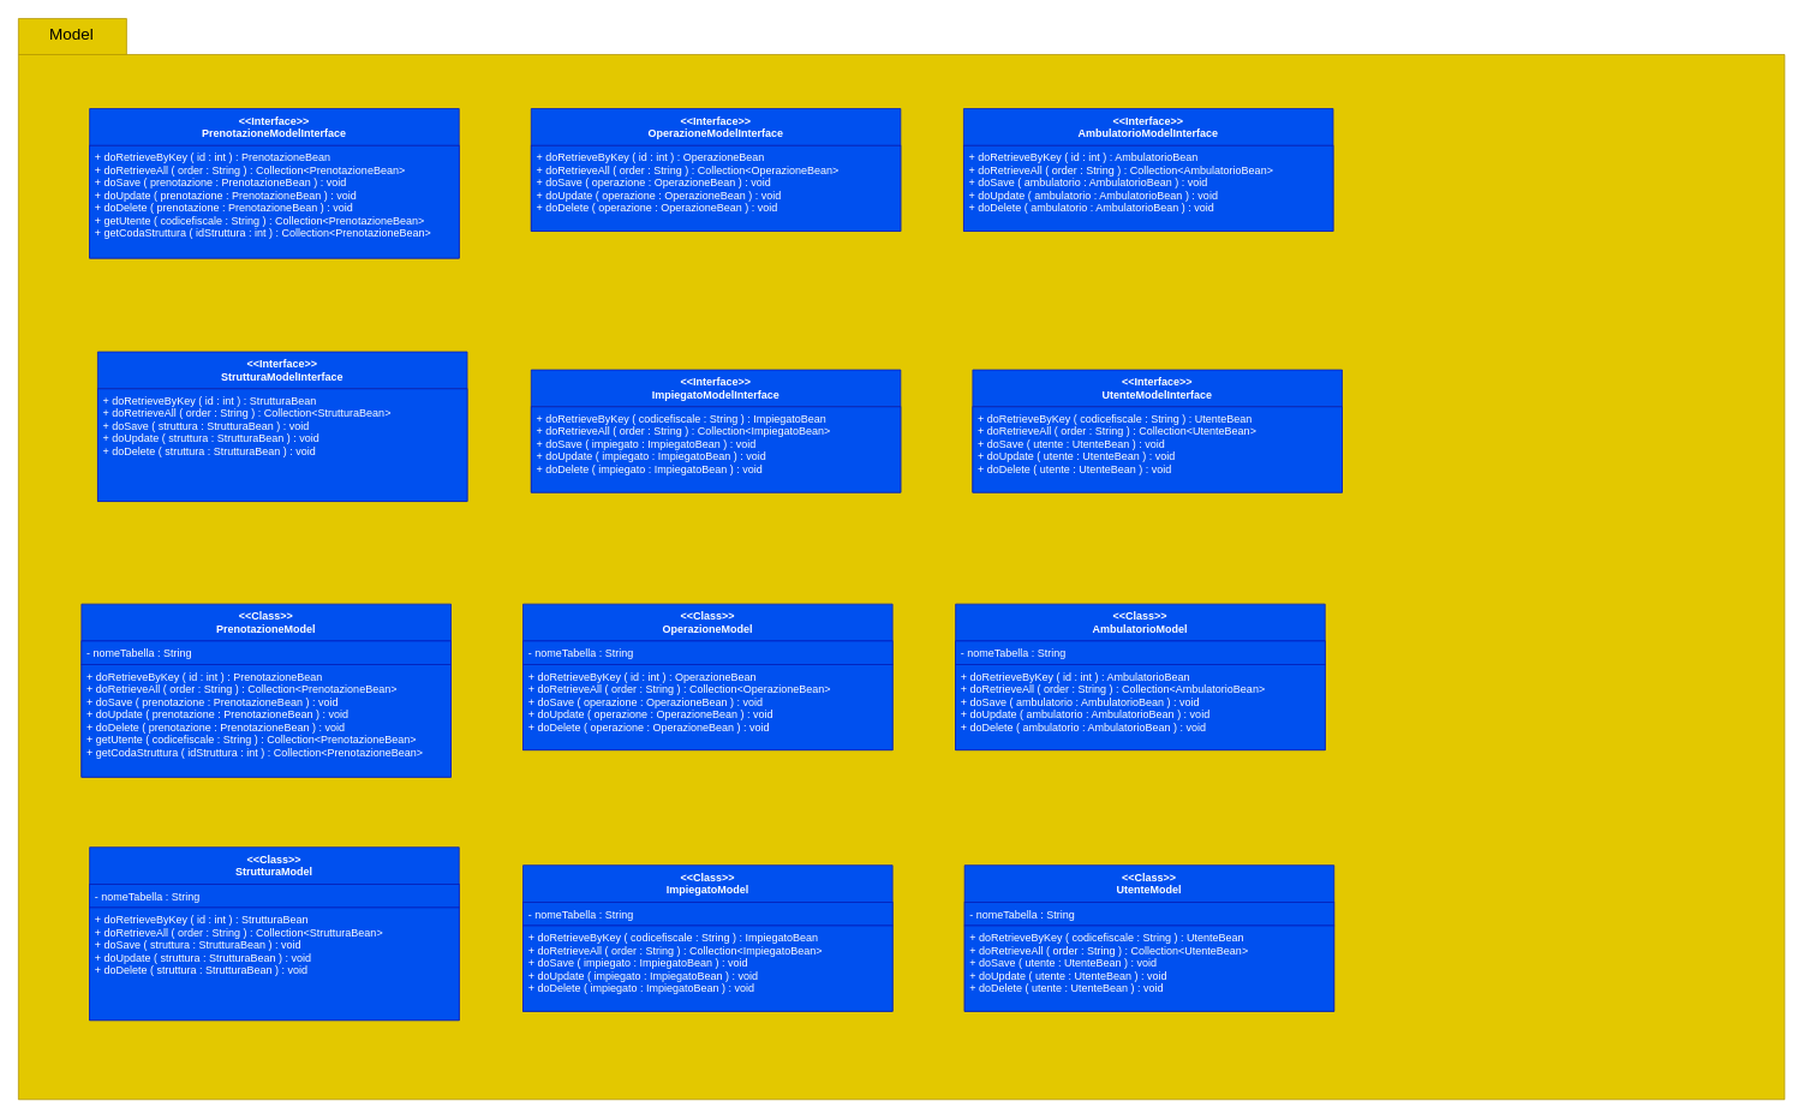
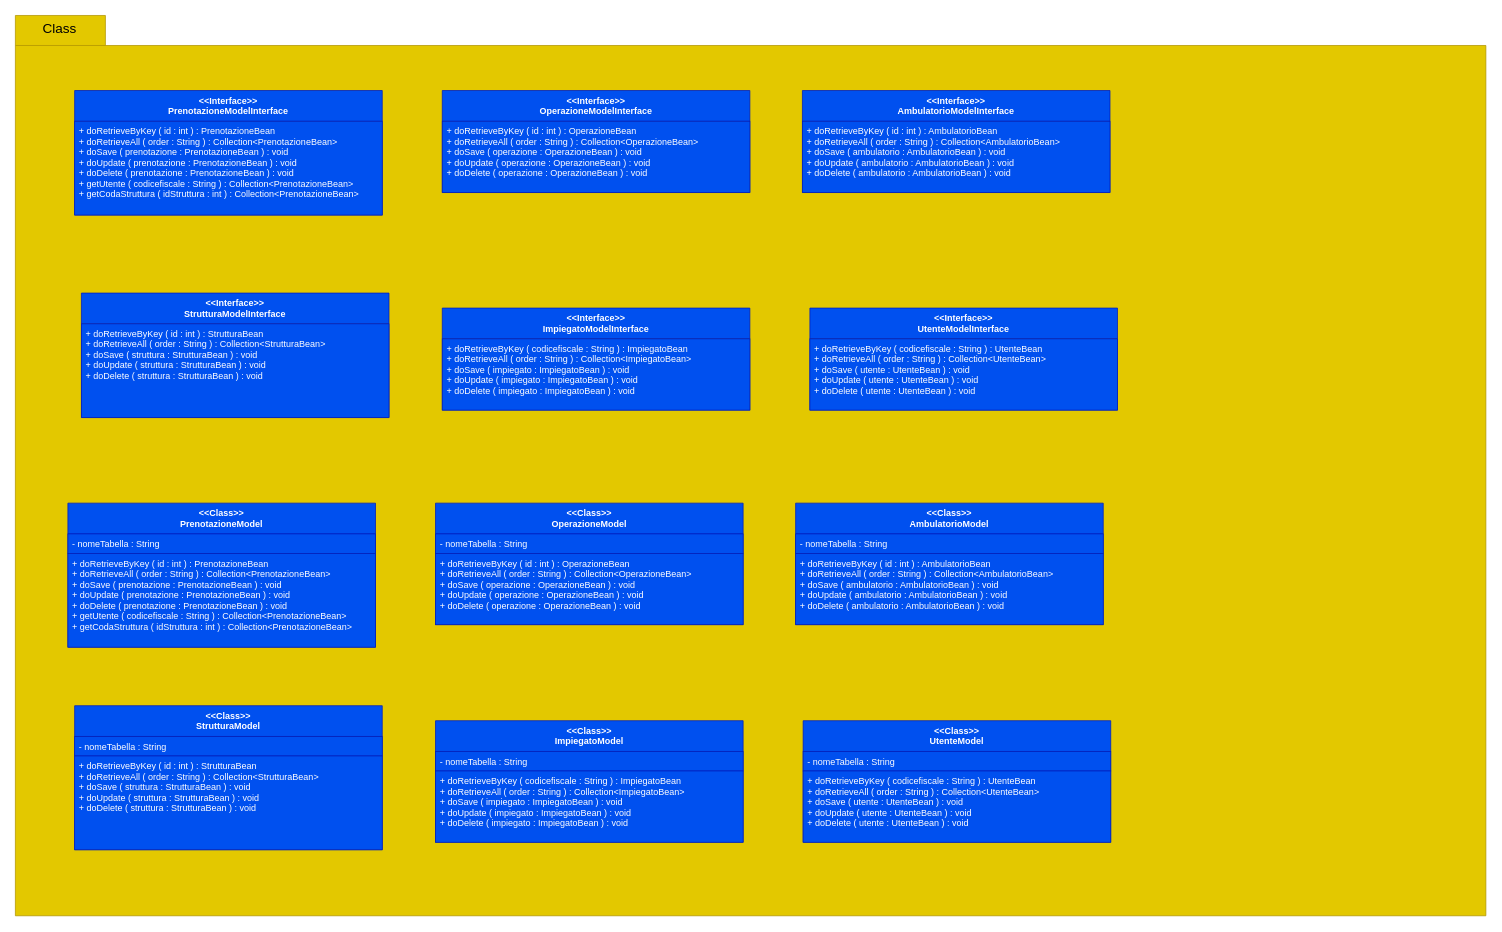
  <mxCell id="0" />
  <mxCell id="1" parent="0" />
  <mxCell id="2" value="" style="shape=folder;fontStyle=1;spacingTop=10;tabWidth=100;tabHeight=40;tabPosition=left;html=1;fillColor=#e3c800;strokeColor=#B09500;fontColor=#ffffff;" vertex="1" parent="1"><mxGeometry x="20" y="20" width="1960" height="1200" as="geometry" /></mxCell>
- <mxCell id="3" value="&lt;font style=&quot;font-size: 18px&quot;&gt;Model&lt;/font&gt;" style="text;html=1;strokeColor=none;fillColor=none;align=center;verticalAlign=middle;whiteSpace=wrap;rounded=0;" vertex="1" parent="1"><mxGeometry x="59" y="28" width="40" height="20" as="geometry" /></mxCell>
+ <mxCell id="3" value="&lt;font style=&quot;font-size: 18px&quot;&gt;Class&lt;/font&gt;" style="text;html=1;strokeColor=none;fillColor=none;align=center;verticalAlign=middle;whiteSpace=wrap;rounded=0;" vertex="1" parent="1"><mxGeometry x="59" y="28" width="40" height="20" as="geometry" /></mxCell>
  <mxCell id="4" value="&lt;&lt;Class&gt;&gt;&#10;PrenotazioneModel" style="swimlane;fontStyle=1;align=center;verticalAlign=top;childLayout=stackLayout;horizontal=1;startSize=41;horizontalStack=0;resizeParent=1;resizeParentMax=0;resizeLast=0;collapsible=1;marginBottom=0;fillColor=#0050ef;strokeColor=#001DBC;fontColor=#ffffff;" vertex="1" parent="1"><mxGeometry x="90" y="670" width="410" height="192" as="geometry" /></mxCell>
  <mxCell id="5" value="- nomeTabella : String" style="text;strokeColor=#001DBC;fillColor=#0050ef;align=left;verticalAlign=top;spacingLeft=4;spacingRight=4;overflow=hidden;rotatable=0;points=[[0,0.5],[1,0.5]];portConstraint=eastwest;fontColor=#ffffff;" vertex="1" parent="4"><mxGeometry y="41" width="410" height="26" as="geometry" /></mxCell>
  <mxCell id="6" value="+ doRetrieveByKey ( id : int ) : PrenotazioneBean&#10;+ doRetrieveAll ( order : String ) : Collection&lt;PrenotazioneBean&gt;&#10;+ doSave ( prenotazione : PrenotazioneBean ) : void&#10;+ doUpdate ( prenotazione : PrenotazioneBean ) : void&#10;+ doDelete ( prenotazione : PrenotazioneBean ) : void&#10;+ getUtente ( codicefiscale : String ) : Collection&lt;PrenotazioneBean&gt;&#10;+ getCodaStruttura ( idStruttura : int ) : Collection&lt;PrenotazioneBean&gt;" style="text;strokeColor=#001DBC;fillColor=#0050ef;align=left;verticalAlign=top;spacingLeft=4;spacingRight=4;overflow=hidden;rotatable=0;points=[[0,0.5],[1,0.5]];portConstraint=eastwest;fontColor=#ffffff;" vertex="1" parent="4"><mxGeometry y="67" width="410" height="125" as="geometry" /></mxCell>
  <mxCell id="7" value="&lt;&lt;Class&gt;&gt;&#10;StrutturaModel" style="swimlane;fontStyle=1;align=center;verticalAlign=top;childLayout=stackLayout;horizontal=1;startSize=41;horizontalStack=0;resizeParent=1;resizeParentMax=0;resizeLast=0;collapsible=1;marginBottom=0;fillColor=#0050ef;strokeColor=#001DBC;fontColor=#ffffff;" vertex="1" parent="1"><mxGeometry x="99" y="940" width="410" height="192" as="geometry" /></mxCell>
  <mxCell id="8" value="- nomeTabella : String" style="text;strokeColor=#001DBC;fillColor=#0050ef;align=left;verticalAlign=top;spacingLeft=4;spacingRight=4;overflow=hidden;rotatable=0;points=[[0,0.5],[1,0.5]];portConstraint=eastwest;fontColor=#ffffff;" vertex="1" parent="7"><mxGeometry y="41" width="410" height="26" as="geometry" /></mxCell>
  <mxCell id="9" value="+ doRetrieveByKey ( id : int ) : StrutturaBean&#10;+ doRetrieveAll ( order : String ) : Collection&lt;StrutturaBean&gt;&#10;+ doSave ( struttura : StrutturaBean ) : void&#10;+ doUpdate ( struttura : StrutturaBean ) : void&#10;+ doDelete ( struttura : StrutturaBean ) : void&#10;" style="text;strokeColor=#001DBC;fillColor=#0050ef;align=left;verticalAlign=top;spacingLeft=4;spacingRight=4;overflow=hidden;rotatable=0;points=[[0,0.5],[1,0.5]];portConstraint=eastwest;fontColor=#ffffff;" vertex="1" parent="7"><mxGeometry y="67" width="410" height="125" as="geometry" /></mxCell>
  <mxCell id="10" value="&lt;&lt;Class&gt;&gt;&#10;OperazioneModel" style="swimlane;fontStyle=1;align=center;verticalAlign=top;childLayout=stackLayout;horizontal=1;startSize=41;horizontalStack=0;resizeParent=1;resizeParentMax=0;resizeLast=0;collapsible=1;marginBottom=0;fillColor=#0050ef;strokeColor=#001DBC;fontColor=#ffffff;" vertex="1" parent="1"><mxGeometry x="580" y="670" width="410" height="162" as="geometry" /></mxCell>
  <mxCell id="11" value="- nomeTabella : String" style="text;strokeColor=#001DBC;fillColor=#0050ef;align=left;verticalAlign=top;spacingLeft=4;spacingRight=4;overflow=hidden;rotatable=0;points=[[0,0.5],[1,0.5]];portConstraint=eastwest;fontColor=#ffffff;" vertex="1" parent="10"><mxGeometry y="41" width="410" height="26" as="geometry" /></mxCell>
  <mxCell id="12" value="+ doRetrieveByKey ( id : int ) : OperazioneBean&#10;+ doRetrieveAll ( order : String ) : Collection&lt;OperazioneBean&gt;&#10;+ doSave ( operazione : OperazioneBean ) : void&#10;+ doUpdate ( operazione : OperazioneBean ) : void&#10;+ doDelete ( operazione : OperazioneBean ) : void&#10;" style="text;strokeColor=#001DBC;fillColor=#0050ef;align=left;verticalAlign=top;spacingLeft=4;spacingRight=4;overflow=hidden;rotatable=0;points=[[0,0.5],[1,0.5]];portConstraint=eastwest;fontColor=#ffffff;" vertex="1" parent="10"><mxGeometry y="67" width="410" height="95" as="geometry" /></mxCell>
  <mxCell id="13" value="&lt;&lt;Class&gt;&gt;&#10;UtenteModel" style="swimlane;fontStyle=1;align=center;verticalAlign=top;childLayout=stackLayout;horizontal=1;startSize=41;horizontalStack=0;resizeParent=1;resizeParentMax=0;resizeLast=0;collapsible=1;marginBottom=0;fillColor=#0050ef;strokeColor=#001DBC;fontColor=#ffffff;" vertex="1" parent="1"><mxGeometry x="1070" y="960" width="410" height="162" as="geometry" /></mxCell>
  <mxCell id="14" value="- nomeTabella : String" style="text;strokeColor=#001DBC;fillColor=#0050ef;align=left;verticalAlign=top;spacingLeft=4;spacingRight=4;overflow=hidden;rotatable=0;points=[[0,0.5],[1,0.5]];portConstraint=eastwest;fontColor=#ffffff;" vertex="1" parent="13"><mxGeometry y="41" width="410" height="26" as="geometry" /></mxCell>
  <mxCell id="15" value="+ doRetrieveByKey ( codicefiscale : String ) : UtenteBean&#10;+ doRetrieveAll ( order : String ) : Collection&lt;UtenteBean&gt;&#10;+ doSave ( utente : UtenteBean ) : void&#10;+ doUpdate ( utente : UtenteBean ) : void&#10;+ doDelete ( utente : UtenteBean ) : void&#10;" style="text;strokeColor=#001DBC;fillColor=#0050ef;align=left;verticalAlign=top;spacingLeft=4;spacingRight=4;overflow=hidden;rotatable=0;points=[[0,0.5],[1,0.5]];portConstraint=eastwest;fontColor=#ffffff;" vertex="1" parent="13"><mxGeometry y="67" width="410" height="95" as="geometry" /></mxCell>
  <mxCell id="16" value="&lt;&lt;Class&gt;&gt;&#10;AmbulatorioModel" style="swimlane;fontStyle=1;align=center;verticalAlign=top;childLayout=stackLayout;horizontal=1;startSize=41;horizontalStack=0;resizeParent=1;resizeParentMax=0;resizeLast=0;collapsible=1;marginBottom=0;fillColor=#0050ef;strokeColor=#001DBC;fontColor=#ffffff;" vertex="1" parent="1"><mxGeometry x="1060" y="670" width="410" height="162" as="geometry" /></mxCell>
  <mxCell id="17" value="- nomeTabella : String" style="text;strokeColor=#001DBC;fillColor=#0050ef;align=left;verticalAlign=top;spacingLeft=4;spacingRight=4;overflow=hidden;rotatable=0;points=[[0,0.5],[1,0.5]];portConstraint=eastwest;fontColor=#ffffff;" vertex="1" parent="16"><mxGeometry y="41" width="410" height="26" as="geometry" /></mxCell>
  <mxCell id="18" value="+ doRetrieveByKey ( id : int ) : AmbulatorioBean&#10;+ doRetrieveAll ( order : String ) : Collection&lt;AmbulatorioBean&gt;&#10;+ doSave ( ambulatorio : AmbulatorioBean ) : void&#10;+ doUpdate ( ambulatorio : AmbulatorioBean ) : void&#10;+ doDelete ( ambulatorio : AmbulatorioBean ) : void&#10;" style="text;strokeColor=#001DBC;fillColor=#0050ef;align=left;verticalAlign=top;spacingLeft=4;spacingRight=4;overflow=hidden;rotatable=0;points=[[0,0.5],[1,0.5]];portConstraint=eastwest;fontColor=#ffffff;" vertex="1" parent="16"><mxGeometry y="67" width="410" height="95" as="geometry" /></mxCell>
  <mxCell id="19" value="&lt;&lt;Class&gt;&gt;&#10;ImpiegatoModel" style="swimlane;fontStyle=1;align=center;verticalAlign=top;childLayout=stackLayout;horizontal=1;startSize=41;horizontalStack=0;resizeParent=1;resizeParentMax=0;resizeLast=0;collapsible=1;marginBottom=0;fillColor=#0050ef;strokeColor=#001DBC;fontColor=#ffffff;" vertex="1" parent="1"><mxGeometry x="580" y="960" width="410" height="162" as="geometry" /></mxCell>
  <mxCell id="20" value="- nomeTabella : String" style="text;strokeColor=#001DBC;fillColor=#0050ef;align=left;verticalAlign=top;spacingLeft=4;spacingRight=4;overflow=hidden;rotatable=0;points=[[0,0.5],[1,0.5]];portConstraint=eastwest;fontColor=#ffffff;" vertex="1" parent="19"><mxGeometry y="41" width="410" height="26" as="geometry" /></mxCell>
  <mxCell id="21" value="+ doRetrieveByKey ( codicefiscale : String ) : ImpiegatoBean&#10;+ doRetrieveAll ( order : String ) : Collection&lt;ImpiegatoBean&gt;&#10;+ doSave ( impiegato : ImpiegatoBean ) : void&#10;+ doUpdate ( impiegato : ImpiegatoBean ) : void&#10;+ doDelete ( impiegato : ImpiegatoBean ) : void&#10;" style="text;strokeColor=#001DBC;fillColor=#0050ef;align=left;verticalAlign=top;spacingLeft=4;spacingRight=4;overflow=hidden;rotatable=0;points=[[0,0.5],[1,0.5]];portConstraint=eastwest;fontColor=#ffffff;" vertex="1" parent="19"><mxGeometry y="67" width="410" height="95" as="geometry" /></mxCell>
  <mxCell id="22" value="&lt;&lt;Interface&gt;&gt;&#10;PrenotazioneModelInterface" style="swimlane;fontStyle=1;align=center;verticalAlign=top;childLayout=stackLayout;horizontal=1;startSize=41;horizontalStack=0;resizeParent=1;resizeParentMax=0;resizeLast=0;collapsible=1;marginBottom=0;fillColor=#0050ef;strokeColor=#001DBC;fontColor=#ffffff;" vertex="1" parent="1"><mxGeometry x="99" y="120" width="410" height="166" as="geometry" /></mxCell>
  <mxCell id="23" value="+ doRetrieveByKey ( id : int ) : PrenotazioneBean&#10;+ doRetrieveAll ( order : String ) : Collection&lt;PrenotazioneBean&gt;&#10;+ doSave ( prenotazione : PrenotazioneBean ) : void&#10;+ doUpdate ( prenotazione : PrenotazioneBean ) : void&#10;+ doDelete ( prenotazione : PrenotazioneBean ) : void&#10;+ getUtente ( codicefiscale : String ) : Collection&lt;PrenotazioneBean&gt;&#10;+ getCodaStruttura ( idStruttura : int ) : Collection&lt;PrenotazioneBean&gt;" style="text;strokeColor=#001DBC;fillColor=#0050ef;align=left;verticalAlign=top;spacingLeft=4;spacingRight=4;overflow=hidden;rotatable=0;points=[[0,0.5],[1,0.5]];portConstraint=eastwest;fontColor=#ffffff;" vertex="1" parent="22"><mxGeometry y="41" width="410" height="125" as="geometry" /></mxCell>
  <mxCell id="24" value="&lt;&lt;Interface&gt;&gt;&#10;StrutturaModelInterface" style="swimlane;fontStyle=1;align=center;verticalAlign=top;childLayout=stackLayout;horizontal=1;startSize=41;horizontalStack=0;resizeParent=1;resizeParentMax=0;resizeLast=0;collapsible=1;marginBottom=0;fillColor=#0050ef;strokeColor=#001DBC;fontColor=#ffffff;" vertex="1" parent="1"><mxGeometry x="108" y="390" width="410" height="166" as="geometry" /></mxCell>
  <mxCell id="25" value="+ doRetrieveByKey ( id : int ) : StrutturaBean&#10;+ doRetrieveAll ( order : String ) : Collection&lt;StrutturaBean&gt;&#10;+ doSave ( struttura : StrutturaBean ) : void&#10;+ doUpdate ( struttura : StrutturaBean ) : void&#10;+ doDelete ( struttura : StrutturaBean ) : void&#10;" style="text;strokeColor=#001DBC;fillColor=#0050ef;align=left;verticalAlign=top;spacingLeft=4;spacingRight=4;overflow=hidden;rotatable=0;points=[[0,0.5],[1,0.5]];portConstraint=eastwest;fontColor=#ffffff;" vertex="1" parent="24"><mxGeometry y="41" width="410" height="125" as="geometry" /></mxCell>
  <mxCell id="26" value="&lt;&lt;Interface&gt;&gt;&#10;OperazioneModelInterface" style="swimlane;fontStyle=1;align=center;verticalAlign=top;childLayout=stackLayout;horizontal=1;startSize=41;horizontalStack=0;resizeParent=1;resizeParentMax=0;resizeLast=0;collapsible=1;marginBottom=0;fillColor=#0050ef;strokeColor=#001DBC;fontColor=#ffffff;" vertex="1" parent="1"><mxGeometry x="589" y="120" width="410" height="136" as="geometry" /></mxCell>
  <mxCell id="27" value="+ doRetrieveByKey ( id : int ) : OperazioneBean&#10;+ doRetrieveAll ( order : String ) : Collection&lt;OperazioneBean&gt;&#10;+ doSave ( operazione : OperazioneBean ) : void&#10;+ doUpdate ( operazione : OperazioneBean ) : void&#10;+ doDelete ( operazione : OperazioneBean ) : void&#10;" style="text;strokeColor=#001DBC;fillColor=#0050ef;align=left;verticalAlign=top;spacingLeft=4;spacingRight=4;overflow=hidden;rotatable=0;points=[[0,0.5],[1,0.5]];portConstraint=eastwest;fontColor=#ffffff;" vertex="1" parent="26"><mxGeometry y="41" width="410" height="95" as="geometry" /></mxCell>
  <mxCell id="28" value="&lt;&lt;Interface&gt;&gt;&#10;UtenteModelInterface" style="swimlane;fontStyle=1;align=center;verticalAlign=top;childLayout=stackLayout;horizontal=1;startSize=41;horizontalStack=0;resizeParent=1;resizeParentMax=0;resizeLast=0;collapsible=1;marginBottom=0;fillColor=#0050ef;strokeColor=#001DBC;fontColor=#ffffff;" vertex="1" parent="1"><mxGeometry x="1079" y="410" width="410" height="136" as="geometry" /></mxCell>
  <mxCell id="29" value="+ doRetrieveByKey ( codicefiscale : String ) : UtenteBean&#10;+ doRetrieveAll ( order : String ) : Collection&lt;UtenteBean&gt;&#10;+ doSave ( utente : UtenteBean ) : void&#10;+ doUpdate ( utente : UtenteBean ) : void&#10;+ doDelete ( utente : UtenteBean ) : void&#10;" style="text;strokeColor=#001DBC;fillColor=#0050ef;align=left;verticalAlign=top;spacingLeft=4;spacingRight=4;overflow=hidden;rotatable=0;points=[[0,0.5],[1,0.5]];portConstraint=eastwest;fontColor=#ffffff;" vertex="1" parent="28"><mxGeometry y="41" width="410" height="95" as="geometry" /></mxCell>
  <mxCell id="30" value="&lt;&lt;Interface&gt;&gt;&#10;AmbulatorioModelInterface" style="swimlane;fontStyle=1;align=center;verticalAlign=top;childLayout=stackLayout;horizontal=1;startSize=41;horizontalStack=0;resizeParent=1;resizeParentMax=0;resizeLast=0;collapsible=1;marginBottom=0;fillColor=#0050ef;strokeColor=#001DBC;fontColor=#ffffff;" vertex="1" parent="1"><mxGeometry x="1069" y="120" width="410" height="136" as="geometry" /></mxCell>
  <mxCell id="31" value="+ doRetrieveByKey ( id : int ) : AmbulatorioBean&#10;+ doRetrieveAll ( order : String ) : Collection&lt;AmbulatorioBean&gt;&#10;+ doSave ( ambulatorio : AmbulatorioBean ) : void&#10;+ doUpdate ( ambulatorio : AmbulatorioBean ) : void&#10;+ doDelete ( ambulatorio : AmbulatorioBean ) : void&#10;" style="text;strokeColor=#001DBC;fillColor=#0050ef;align=left;verticalAlign=top;spacingLeft=4;spacingRight=4;overflow=hidden;rotatable=0;points=[[0,0.5],[1,0.5]];portConstraint=eastwest;fontColor=#ffffff;" vertex="1" parent="30"><mxGeometry y="41" width="410" height="95" as="geometry" /></mxCell>
  <mxCell id="32" value="&lt;&lt;Interface&gt;&gt;&#10;ImpiegatoModelInterface" style="swimlane;fontStyle=1;align=center;verticalAlign=top;childLayout=stackLayout;horizontal=1;startSize=41;horizontalStack=0;resizeParent=1;resizeParentMax=0;resizeLast=0;collapsible=1;marginBottom=0;fillColor=#0050ef;strokeColor=#001DBC;fontColor=#ffffff;" vertex="1" parent="1"><mxGeometry x="589" y="410" width="410" height="136" as="geometry" /></mxCell>
  <mxCell id="33" value="+ doRetrieveByKey ( codicefiscale : String ) : ImpiegatoBean&#10;+ doRetrieveAll ( order : String ) : Collection&lt;ImpiegatoBean&gt;&#10;+ doSave ( impiegato : ImpiegatoBean ) : void&#10;+ doUpdate ( impiegato : ImpiegatoBean ) : void&#10;+ doDelete ( impiegato : ImpiegatoBean ) : void&#10;" style="text;strokeColor=#001DBC;fillColor=#0050ef;align=left;verticalAlign=top;spacingLeft=4;spacingRight=4;overflow=hidden;rotatable=0;points=[[0,0.5],[1,0.5]];portConstraint=eastwest;fontColor=#ffffff;" vertex="1" parent="32"><mxGeometry y="41" width="410" height="95" as="geometry" /></mxCell>
